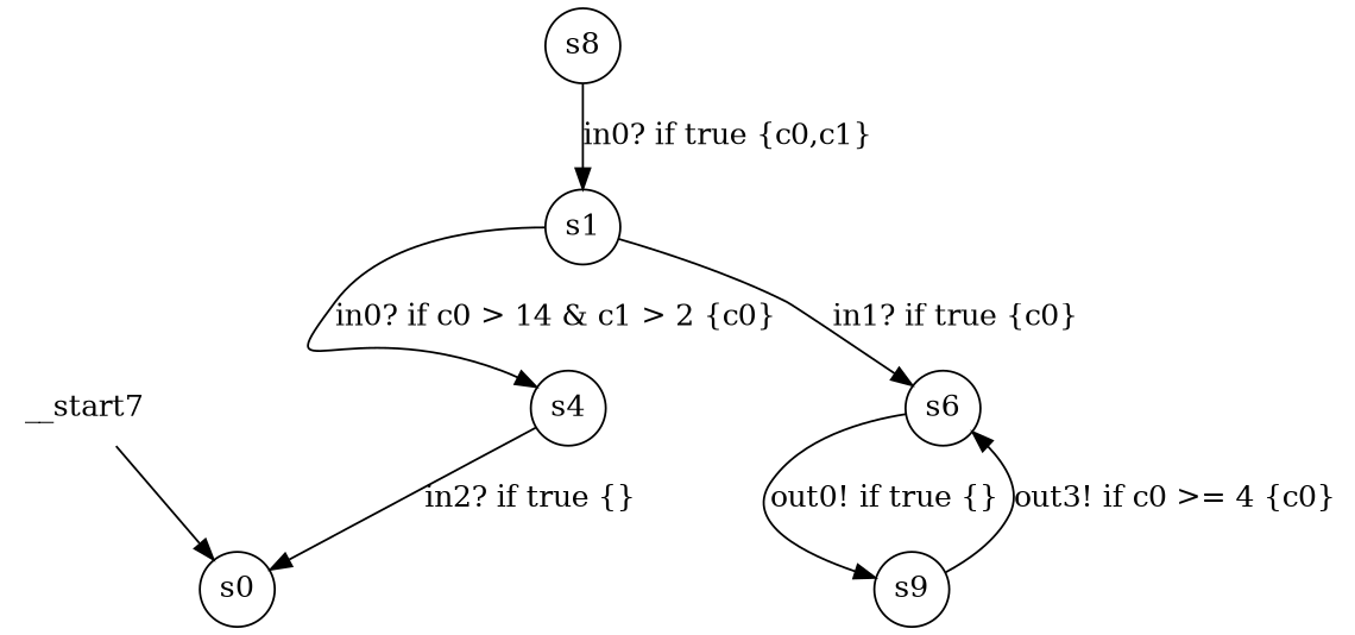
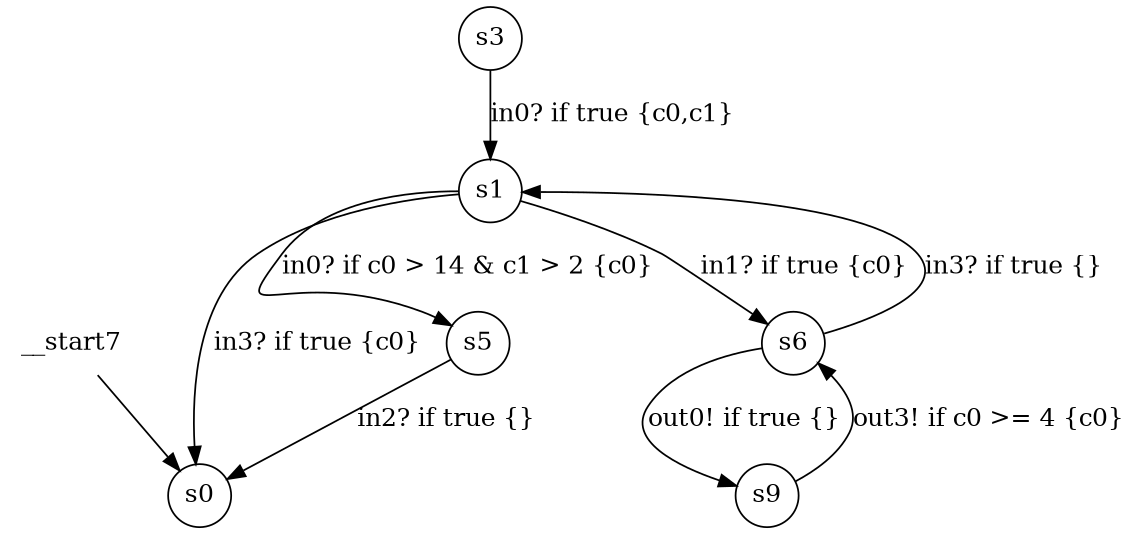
  digraph {
    node [shape=circle margin=0]
    n1 [label=__start7 shape=none margin=""]
    n2 [label=s0]
-   n3 [label=s8]
+   n3 [label=s3]
    n4 [label=s1]
    n5 [label=s6]
-   n6 [label=s4]
+   n6 [label=s5]
    n7 [label=s9]
    n1 -> n2
    n3 -> n4 [label="in0? if true {c0,c1} "]
+   n4 -> n2 [label="in3? if true {c0} "]
    n4 -> n5 [label="in1? if true {c0} "]
    n4 -> n6 [label="in0? if c0 > 14 & c1 > 2 {c0} "]
+   n5 -> n4 [label="in3? if true {} "]
    n5 -> n7 [label="out0! if true {} "]
    n6 -> n2 [label="in2? if true {} "]
    n7 -> n5 [label="out3! if c0 >= 4 {c0} "]
  }
